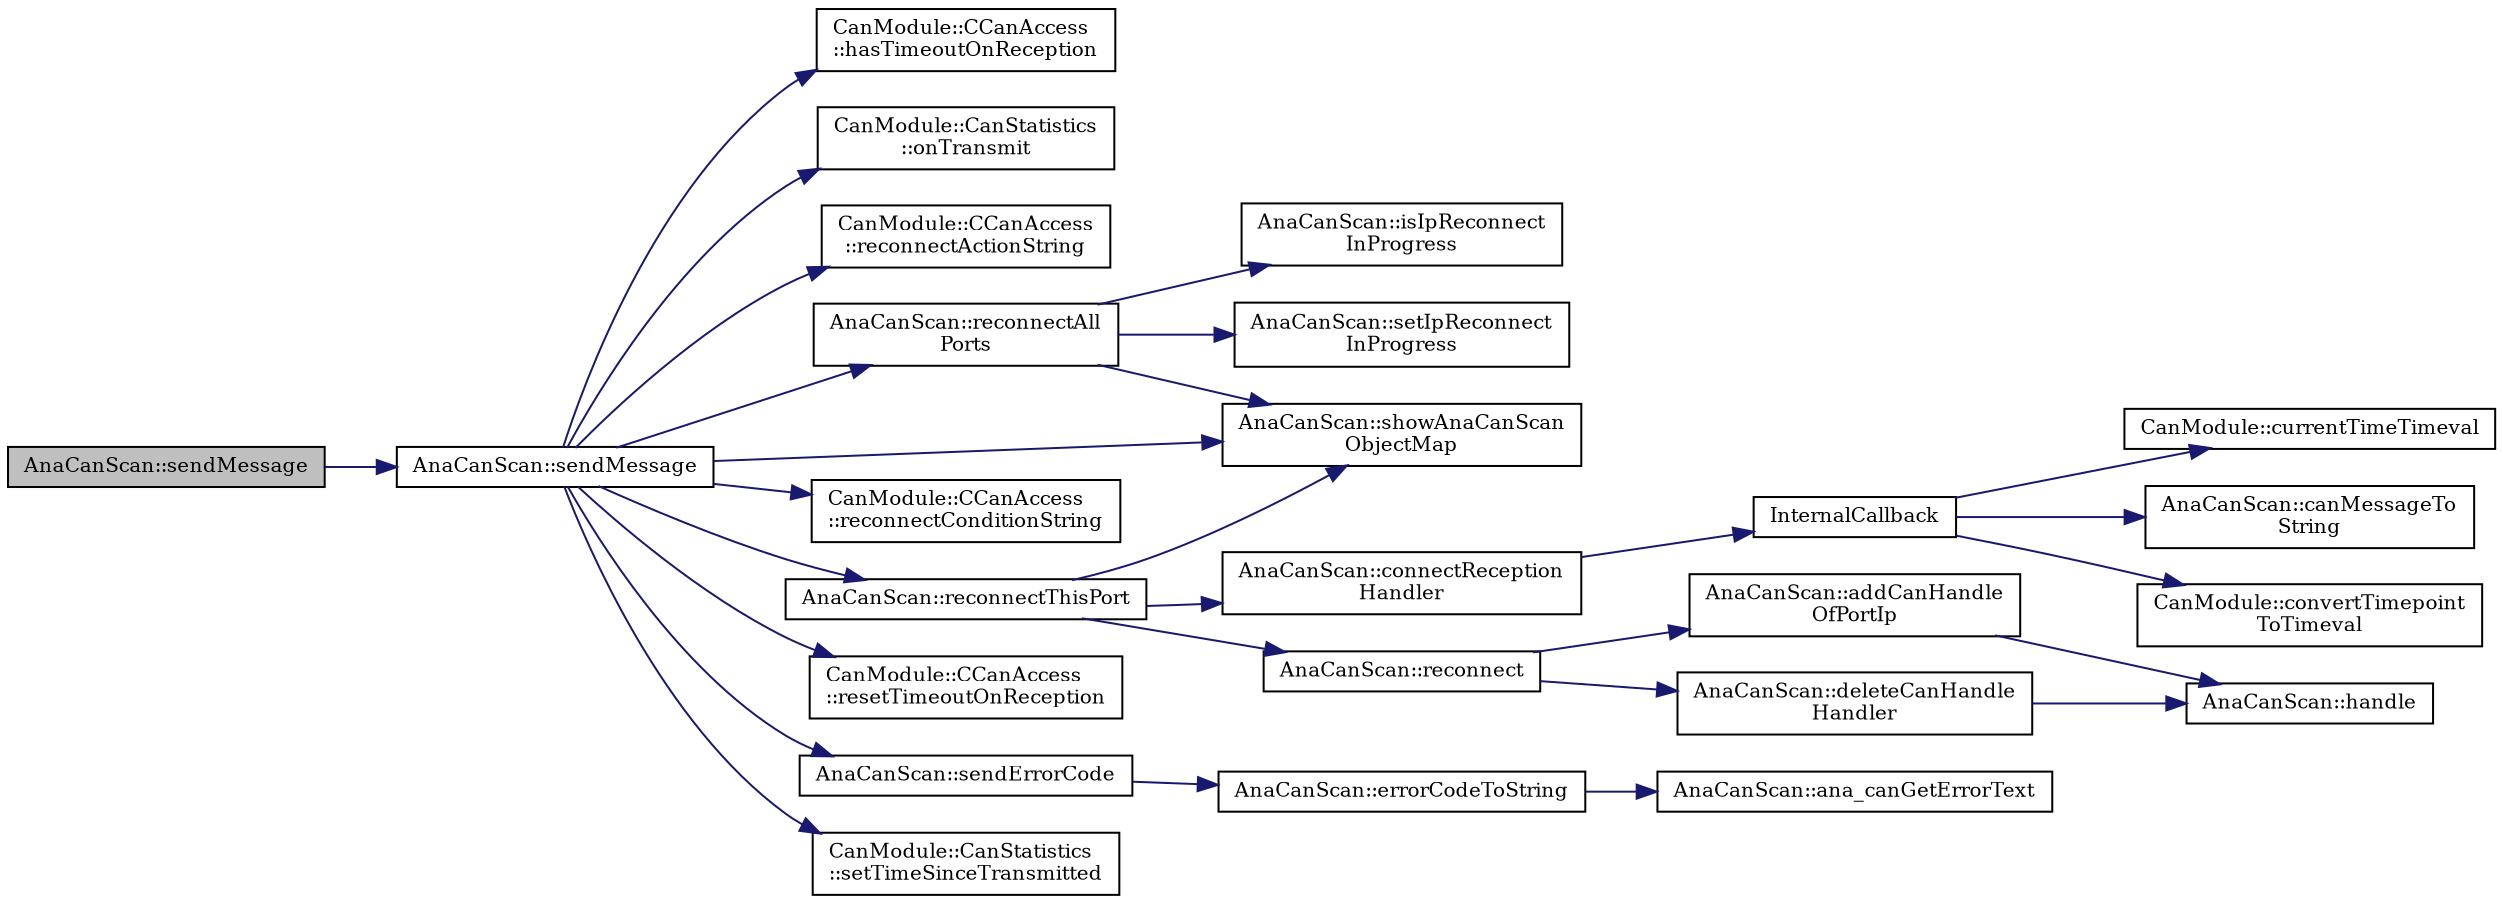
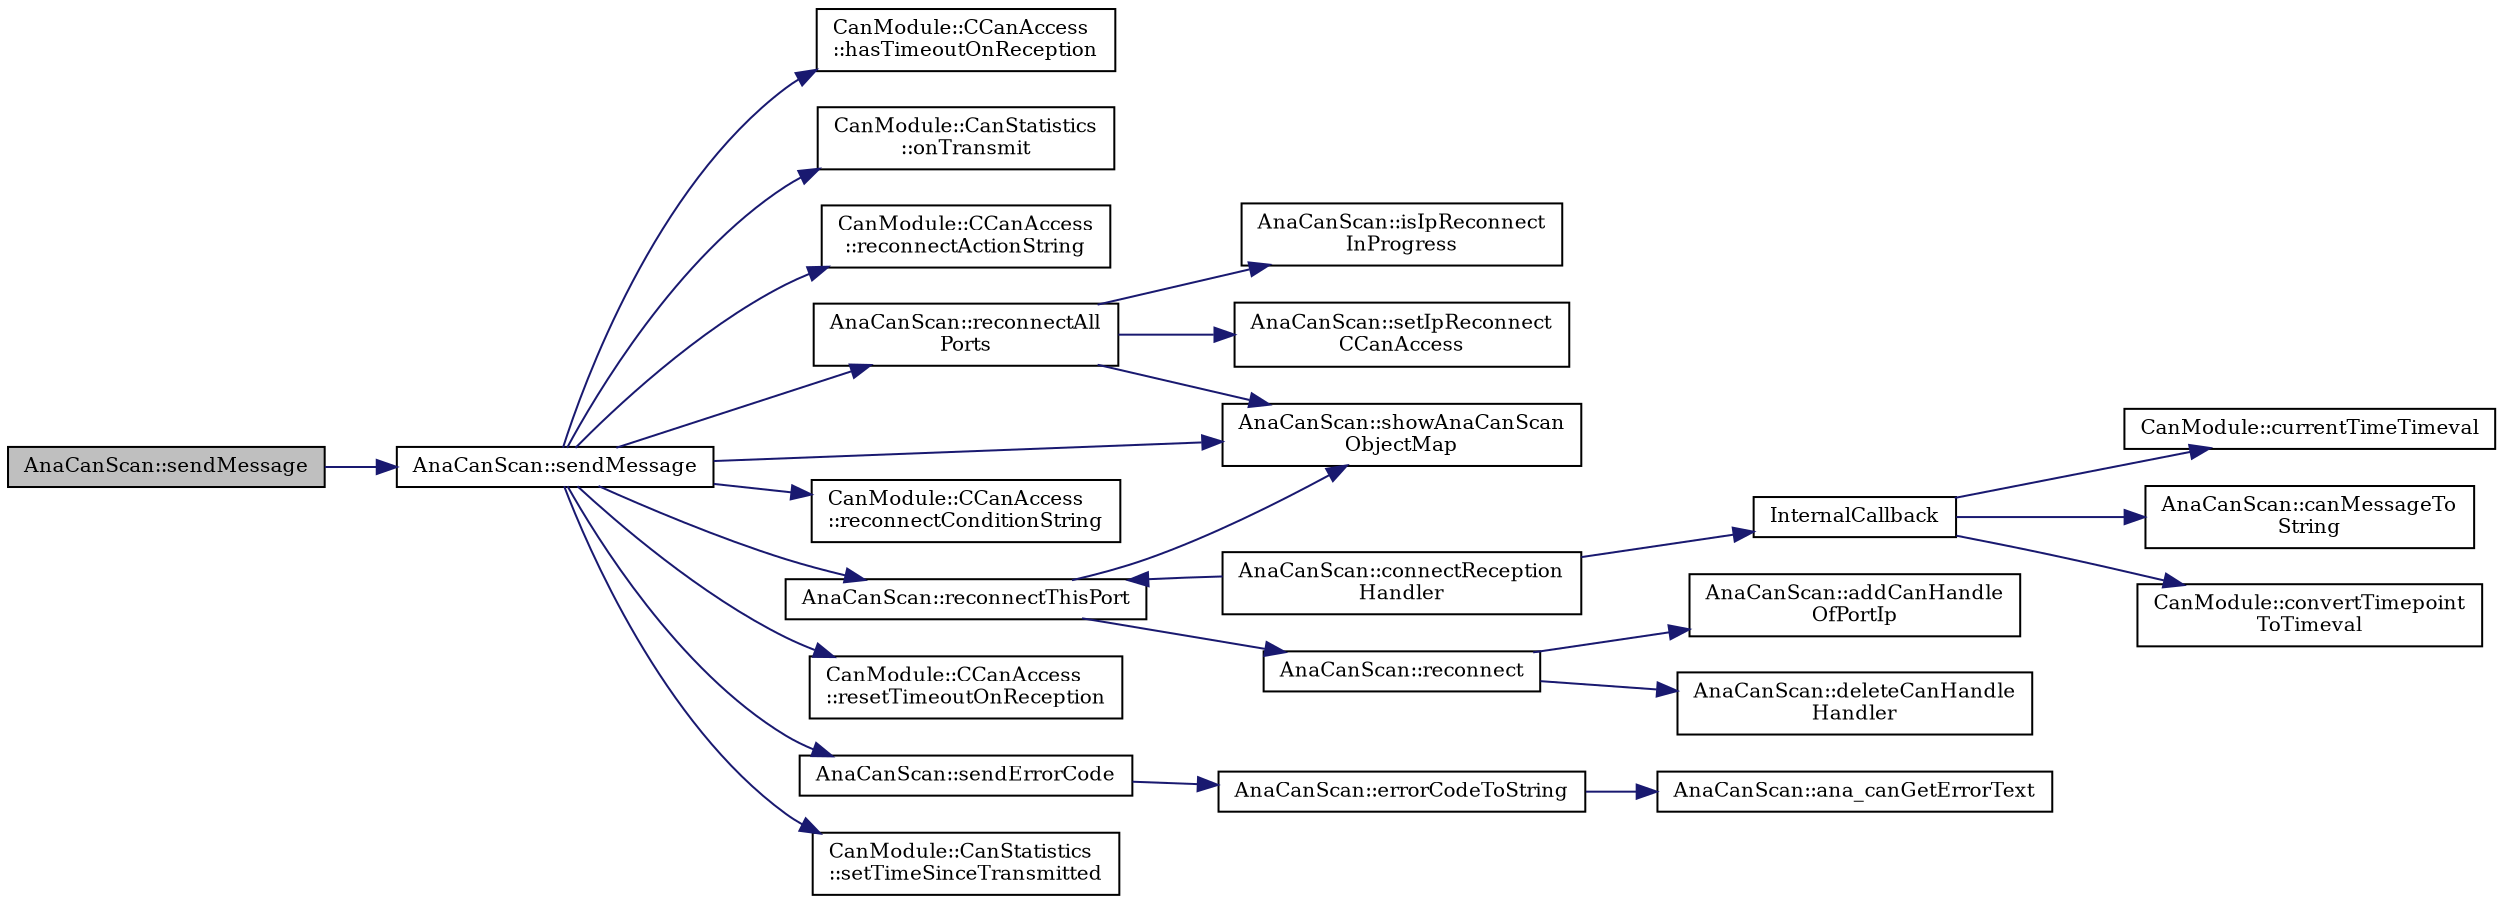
  digraph {
    fontname="DejaVu Serif"
    rankdir=LR
    node [color=black fillcolor=white fontname="DejaVu Serif" fontsize=10 shape=record style=filled]
    edge [color=midnightblue fontname="DejaVu Serif" fontsize=10 labelfontname=Helvetica labelfontsize=10 style=solid]
    n1 [fillcolor=grey75 fontcolor=black height=0.2 label="AnaCanScan::sendMessage" width=0.4]
    n2 [height=0.2 label="AnaCanScan::sendMessage" width=0.4]
    n3 [height=0.2 label="CanModule::CCanAccess\l::hasTimeoutOnReception" width=0.4]
    n4 [height=0.2 label="CanModule::CanStatistics\l::onTransmit" width=0.4]
    n5 [height=0.2 label="CanModule::CCanAccess\l::reconnectActionString" width=0.4]
    n6 [height=0.2 label="AnaCanScan::reconnectAll\lPorts" width=0.4]
    n7 [height=0.2 label="AnaCanScan::showAnaCanScan\lObjectMap" width=0.4]
    n8 [height=0.2 label="CanModule::CCanAccess\l::reconnectConditionString" width=0.4]
    n9 [height=0.2 label="AnaCanScan::reconnectThisPort" width=0.4]
    n10 [height=0.2 label="CanModule::CCanAccess\l::resetTimeoutOnReception" width=0.4]
    n11 [height=0.2 label="AnaCanScan::sendErrorCode" width=0.4]
    n12 [height=0.2 label="CanModule::CanStatistics\l::setTimeSinceTransmitted" width=0.4]
    n13 [height=0.2 label="AnaCanScan::isIpReconnect\lInProgress" width=0.4]
-   n14 [height=0.2 label="AnaCanScan::setIpReconnect\lInProgress" width=0.4]
+   n14 [height=0.2 label="AnaCanScan::setIpReconnect\lCCanAccess" width=0.4]
    n15 [height=0.2 label="AnaCanScan::connectReception\lHandler" width=0.4]
    n16 [height=0.2 label="AnaCanScan::reconnect" width=0.4]
    n17 [height=0.2 label="AnaCanScan::errorCodeToString" width=0.4]
    n18 [height=0.2 label=InternalCallback width=0.4]
    n19 [height=0.2 label="AnaCanScan::addCanHandle\lOfPortIp" width=0.4]
    n20 [height=0.2 label="AnaCanScan::deleteCanHandle\lHandler" width=0.4]
    n21 [height=0.2 label="AnaCanScan::canMessageTo\lString" width=0.4]
    n22 [height=0.2 label="CanModule::convertTimepoint\lToTimeval" width=0.4]
    n23 [height=0.2 label="CanModule::currentTimeTimeval" width=0.4]
-   n24 [height=0.2 label="AnaCanScan::handle" width=0.4]
    n25 [height=0.2 label="AnaCanScan::ana_canGetErrorText" width=0.4]
    n1 -> n2
    n2 -> n3
    n2 -> n4
    n2 -> n5
    n2 -> n6
    n2 -> n7
    n2 -> n8
    n2 -> n9
    n2 -> n10
    n2 -> n11
    n2 -> n12
    n6 -> n7
    n6 -> n13
    n6 -> n14
    n9 -> n7
-   n9 -> n15
+   n15 -> n9
    n9 -> n16
    n11 -> n17
    n15 -> n18
    n16 -> n19
    n16 -> n20
    n17 -> n25
    n18 -> n21
    n18 -> n22
    n18 -> n23
-   n19 -> n24
-   n20 -> n24
  }
